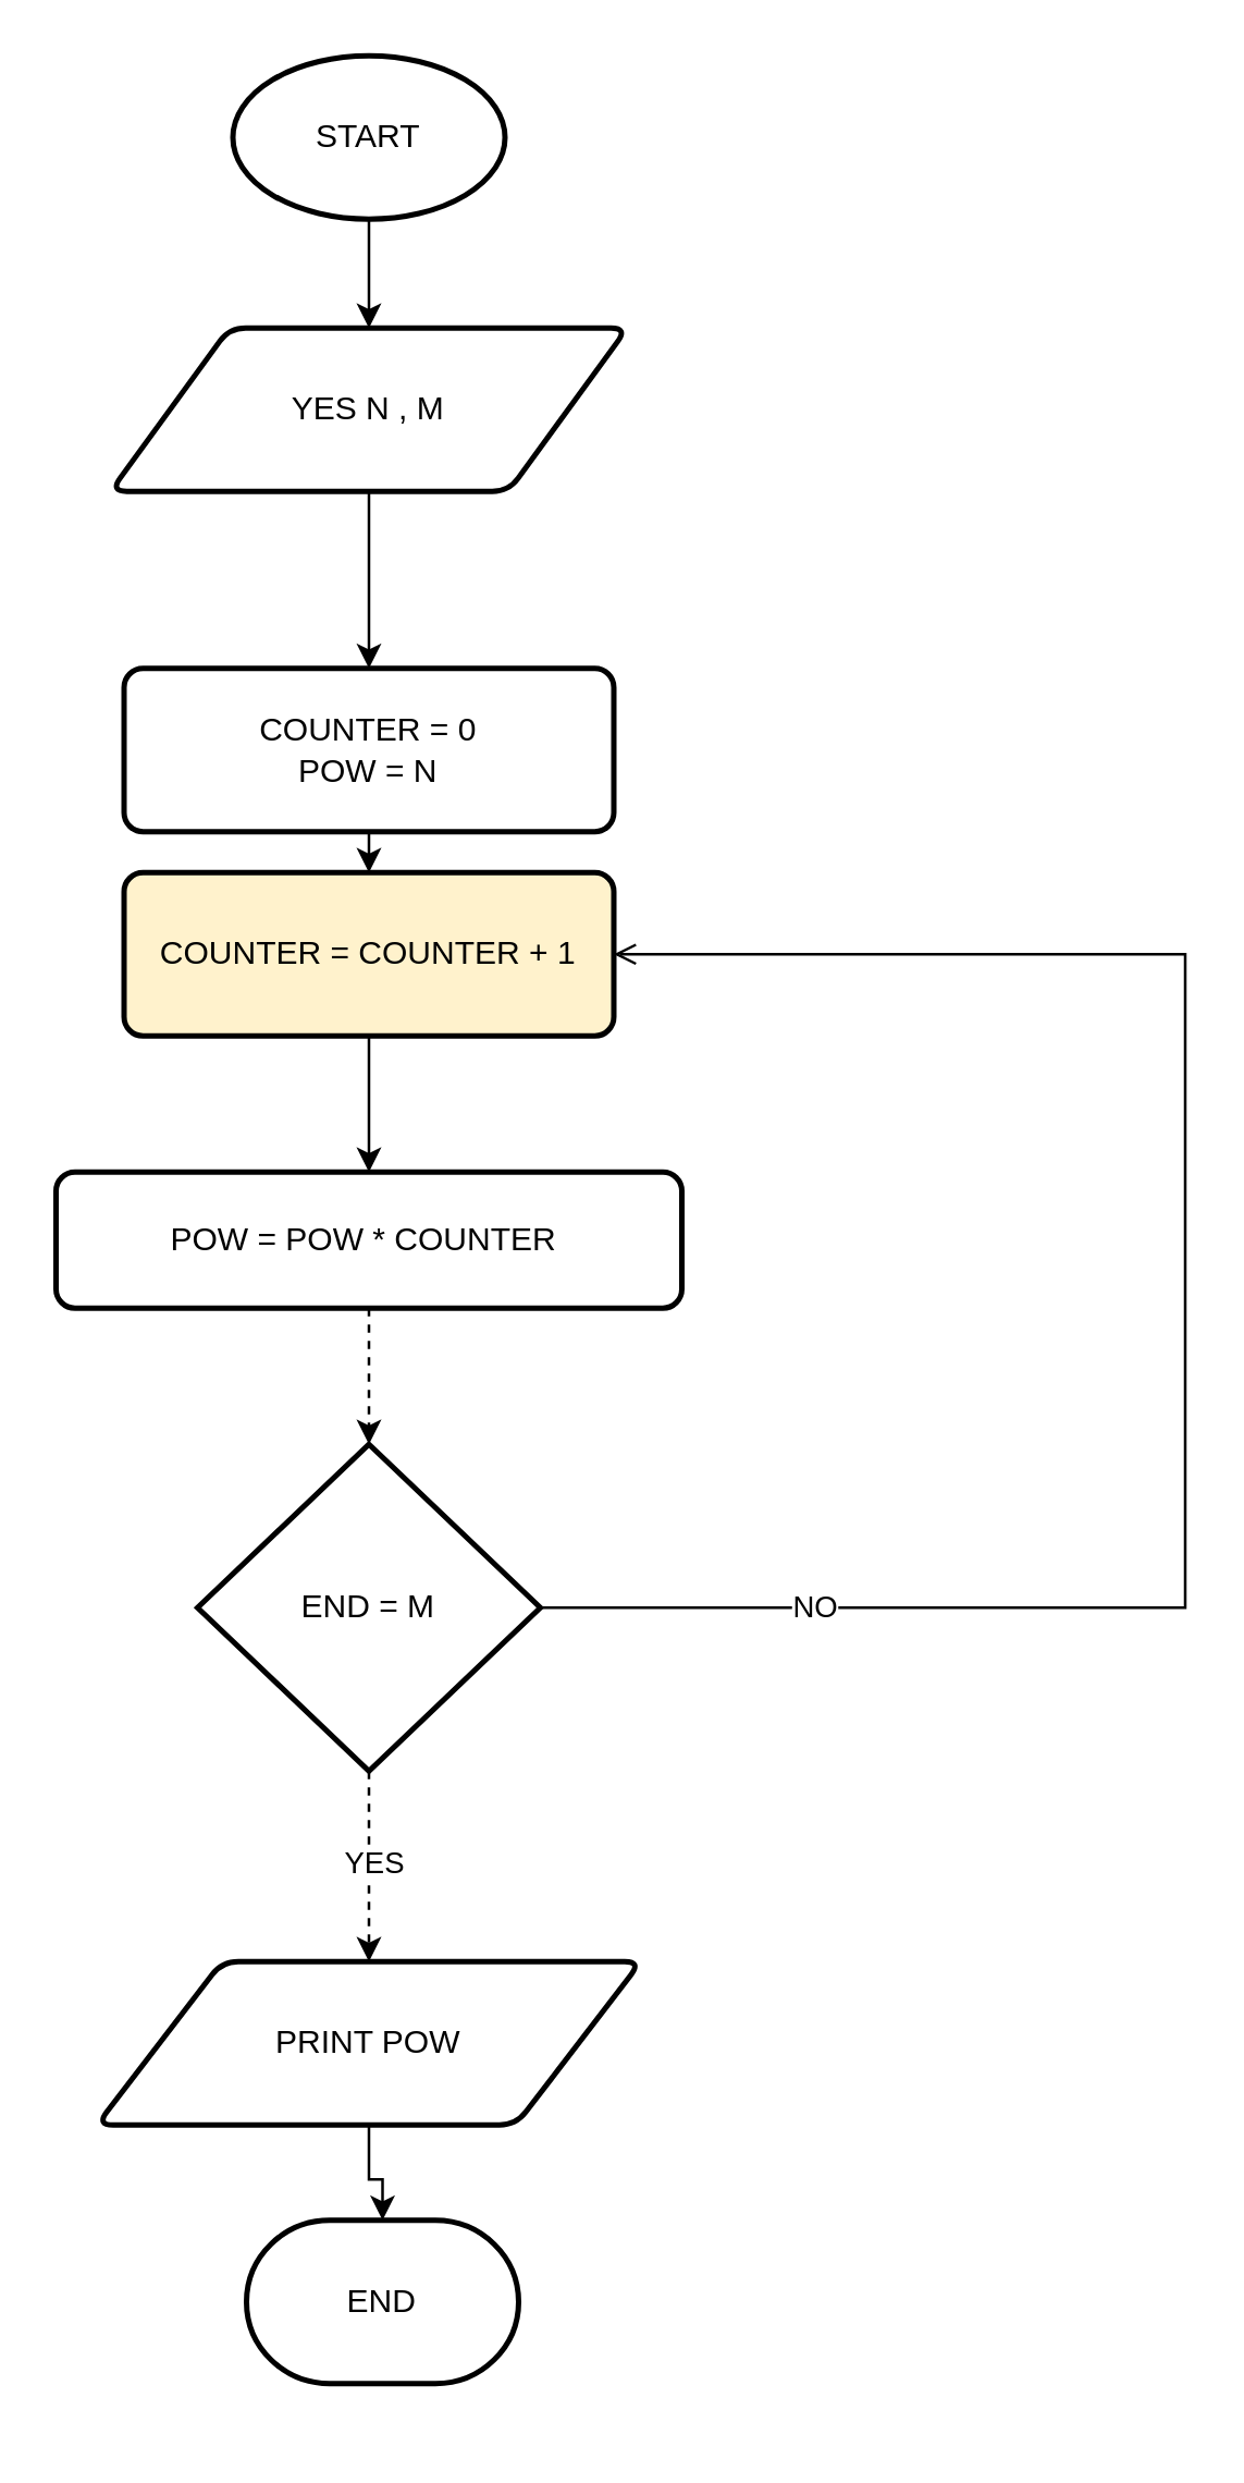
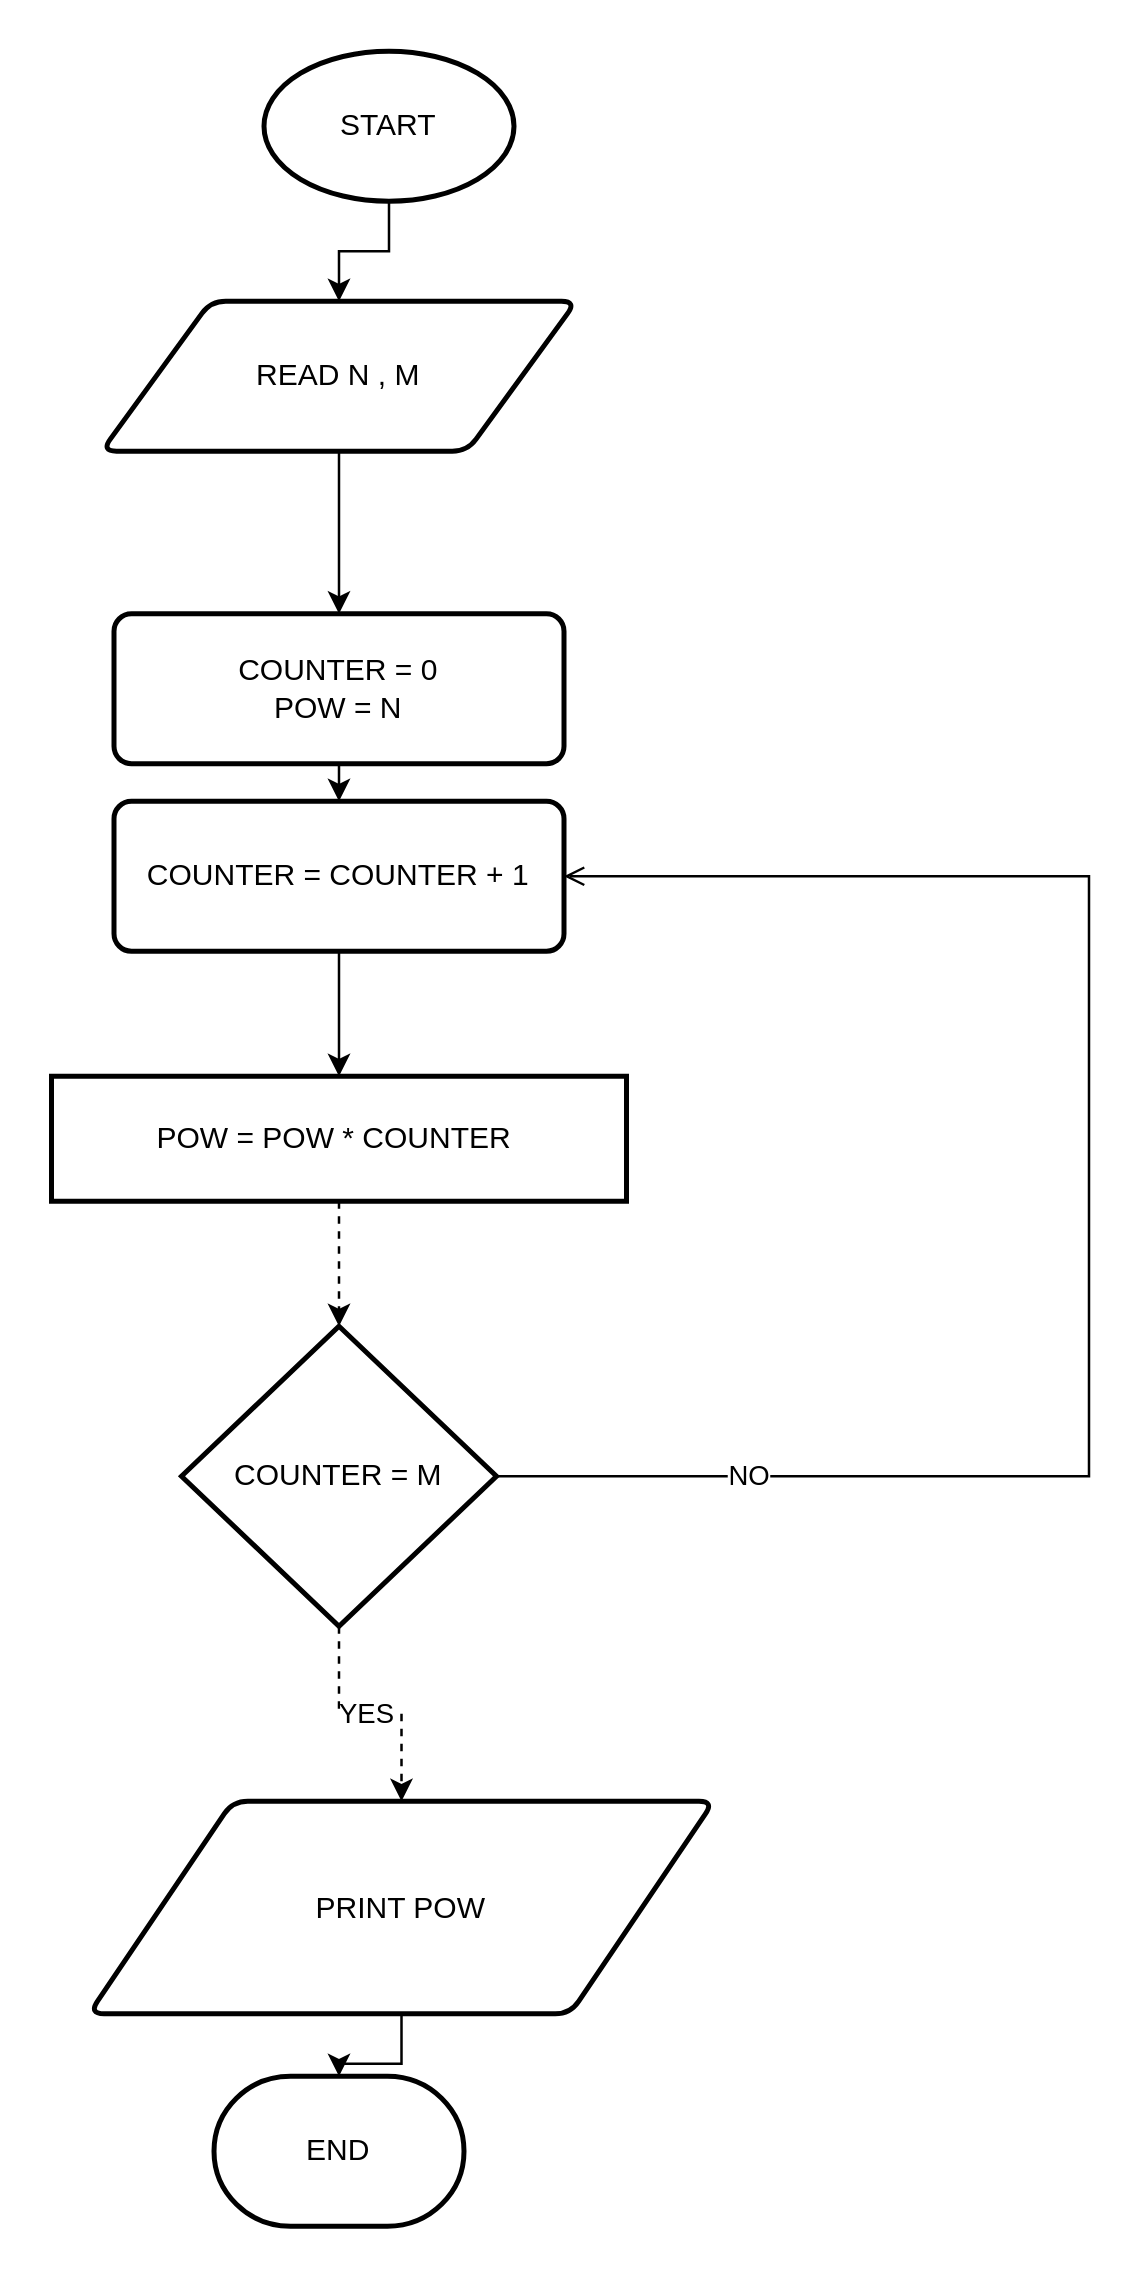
  <mxCell id="0" />
  <mxCell id="1" parent="0" />
  <mxCell id="2" style="edgeStyle=orthogonalEdgeStyle;rounded=0;orthogonalLoop=1;jettySize=auto;html=1;exitX=0.5;exitY=1;exitDx=0;exitDy=0;exitPerimeter=0;entryX=0.5;entryY=0;entryDx=0;entryDy=0;" edge="1" parent="1" source="3" target="5"><mxGeometry relative="1" as="geometry" /></mxCell>
- <mxCell id="3" value="START" style="strokeWidth=2;html=1;shape=mxgraph.flowchart.start_1;whiteSpace=wrap;" vertex="1" parent="1"><mxGeometry x="85" y="20" width="100" height="60" as="geometry" /></mxCell>
+ <mxCell id="3" value="START" style="strokeWidth=2;html=1;shape=mxgraph.flowchart.start_1;whiteSpace=wrap;" vertex="1" parent="1"><mxGeometry x="105" y="20" width="100" height="60" as="geometry" /></mxCell>
  <mxCell id="4" style="edgeStyle=orthogonalEdgeStyle;rounded=0;orthogonalLoop=1;jettySize=auto;html=1;exitX=0.5;exitY=1;exitDx=0;exitDy=0;" edge="1" parent="1" source="5" target="7"><mxGeometry relative="1" as="geometry" /></mxCell>
- <mxCell id="5" value="YES N , M" style="shape=parallelogram;html=1;strokeWidth=2;perimeter=parallelogramPerimeter;whiteSpace=wrap;rounded=1;arcSize=12;size=0.23;" vertex="1" parent="1"><mxGeometry x="40" y="120" width="190" height="60" as="geometry" /></mxCell>
+ <mxCell id="5" value="READ N , M" style="shape=parallelogram;html=1;strokeWidth=2;perimeter=parallelogramPerimeter;whiteSpace=wrap;rounded=1;arcSize=12;size=0.23;" vertex="1" parent="1"><mxGeometry x="40" y="120" width="190" height="60" as="geometry" /></mxCell>
  <mxCell id="6" style="edgeStyle=orthogonalEdgeStyle;rounded=0;orthogonalLoop=1;jettySize=auto;html=1;exitX=0.5;exitY=1;exitDx=0;exitDy=0;entryX=0.5;entryY=0;entryDx=0;entryDy=0;" edge="1" parent="1" source="7" target="9"><mxGeometry relative="1" as="geometry" /></mxCell>
  <mxCell id="7" value="COUNTER = 0&lt;div&gt;POW = N&lt;/div&gt;" style="rounded=1;whiteSpace=wrap;html=1;absoluteArcSize=1;arcSize=14;strokeWidth=2;" vertex="1" parent="1"><mxGeometry x="45" y="245" width="180" height="60" as="geometry" /></mxCell>
  <mxCell id="8" style="edgeStyle=orthogonalEdgeStyle;rounded=0;orthogonalLoop=1;jettySize=auto;html=1;exitX=0.5;exitY=1;exitDx=0;exitDy=0;entryX=0.5;entryY=0;entryDx=0;entryDy=0;" edge="1" parent="1" source="9" target="10"><mxGeometry relative="1" as="geometry" /></mxCell>
- <mxCell id="9" value="COUNTER = COUNTER + 1" style="rounded=1;whiteSpace=wrap;html=1;absoluteArcSize=1;arcSize=14;strokeWidth=2;fillColor=#fff2cc;" vertex="1" parent="1"><mxGeometry x="45" y="320" width="180" height="60" as="geometry" /></mxCell>
- <mxCell id="10" value="POW = POW * COUNTER&amp;nbsp;" style="rounded=1;whiteSpace=wrap;html=1;absoluteArcSize=1;arcSize=14;strokeWidth=2;" vertex="1" parent="1"><mxGeometry x="20" y="430" width="230" height="50" as="geometry" /></mxCell>
+ <mxCell id="9" value="COUNTER = COUNTER + 1" style="rounded=1;whiteSpace=wrap;html=1;absoluteArcSize=1;arcSize=14;strokeWidth=2;" vertex="1" parent="1"><mxGeometry x="45" y="320" width="180" height="60" as="geometry" /></mxCell>
+ <mxCell id="10" value="POW = POW * COUNTER&amp;nbsp;" style="whiteSpace=wrap;html=1;absoluteArcSize=1;arcSize=14;strokeWidth=2;rounded=0;" vertex="1" parent="1"><mxGeometry x="20" y="430" width="230" height="50" as="geometry" /></mxCell>
  <mxCell id="11" style="edgeStyle=orthogonalEdgeStyle;rounded=0;orthogonalLoop=1;jettySize=auto;html=1;exitX=0.5;exitY=1;exitDx=0;exitDy=0;exitPerimeter=0;entryX=0.5;entryY=0;entryDx=0;entryDy=0;dashed=1;" edge="1" parent="1" source="15" target="17"><mxGeometry relative="1" as="geometry" /></mxCell>
  <mxCell id="12" value="YES" style="edgeLabel;html=1;align=center;verticalAlign=middle;resizable=0;points=[];" vertex="1" connectable="0" parent="11"><mxGeometry x="-0.048" y="1" relative="1" as="geometry"><mxPoint as="offset" /></mxGeometry></mxCell>
  <mxCell id="13" style="edgeStyle=orthogonalEdgeStyle;rounded=0;orthogonalLoop=1;jettySize=auto;html=1;exitX=1;exitY=0.5;exitDx=0;exitDy=0;exitPerimeter=0;entryX=1;entryY=0.5;entryDx=0;entryDy=0;endArrow=open;" edge="1" parent="1" source="15" target="9"><mxGeometry relative="1" as="geometry"><Array as="points"><mxPoint x="435" y="590" /><mxPoint x="435" y="350" /></Array></mxGeometry></mxCell>
  <mxCell id="14" value="NO" style="edgeLabel;html=1;align=center;verticalAlign=middle;resizable=0;points=[];" vertex="1" connectable="0" parent="13"><mxGeometry x="-0.709" y="1" relative="1" as="geometry"><mxPoint as="offset" /></mxGeometry></mxCell>
- <mxCell id="15" value="END = M" style="strokeWidth=2;html=1;shape=mxgraph.flowchart.decision;whiteSpace=wrap;" vertex="1" parent="1"><mxGeometry x="72" y="530" width="126" height="120" as="geometry" /></mxCell>
+ <mxCell id="15" value="COUNTER = M" style="strokeWidth=2;html=1;shape=mxgraph.flowchart.decision;whiteSpace=wrap;" vertex="1" parent="1"><mxGeometry x="72" y="530" width="126" height="120" as="geometry" /></mxCell>
  <mxCell id="16" style="edgeStyle=orthogonalEdgeStyle;rounded=0;orthogonalLoop=1;jettySize=auto;html=1;exitX=0.5;exitY=1;exitDx=0;exitDy=0;" edge="1" parent="1" source="17" target="19"><mxGeometry relative="1" as="geometry" /></mxCell>
- <mxCell id="17" value="PRINT POW" style="shape=parallelogram;html=1;strokeWidth=2;perimeter=parallelogramPerimeter;whiteSpace=wrap;rounded=1;arcSize=12;size=0.23;" vertex="1" parent="1"><mxGeometry x="35" y="720" width="200" height="60" as="geometry" /></mxCell>
+ <mxCell id="17" value="PRINT POW" style="shape=parallelogram;html=1;strokeWidth=2;perimeter=parallelogramPerimeter;whiteSpace=wrap;rounded=1;arcSize=12;size=0.23;" vertex="1" parent="1"><mxGeometry x="35" y="720" width="250" height="85" as="geometry" /></mxCell>
  <mxCell id="18" style="edgeStyle=orthogonalEdgeStyle;rounded=0;orthogonalLoop=1;jettySize=auto;html=1;exitX=0.5;exitY=1;exitDx=0;exitDy=0;entryX=0.5;entryY=0;entryDx=0;entryDy=0;entryPerimeter=0;dashed=1;" edge="1" parent="1" source="10" target="15"><mxGeometry relative="1" as="geometry" /></mxCell>
- <mxCell id="19" value="END" style="strokeWidth=2;html=1;shape=mxgraph.flowchart.terminator;whiteSpace=wrap;" vertex="1" parent="1"><mxGeometry x="90" y="815" width="100" height="60" as="geometry" /></mxCell>
+ <mxCell id="19" value="END" style="strokeWidth=2;html=1;shape=mxgraph.flowchart.terminator;whiteSpace=wrap;" vertex="1" parent="1"><mxGeometry x="85" y="830" width="100" height="60" as="geometry" /></mxCell>
